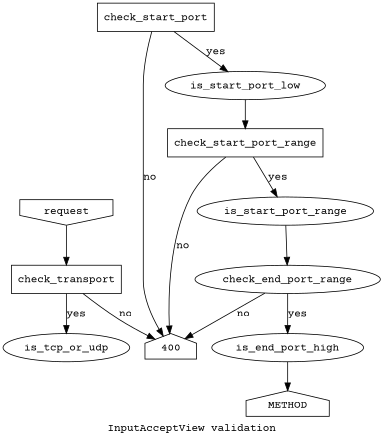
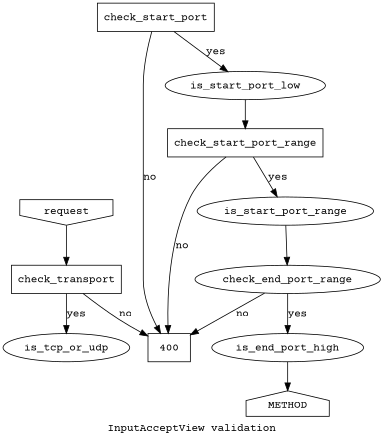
  digraph {
    fontname="Courier Prime"
    label="InputAcceptView validation"
    node [fontname="Courier Prime"]
    edge [fontname="Courier Prime"]
    request [shape=invhouse]
    check_transport [shape=box]
-   400 [shape=house]
+   400 [shape=box]
    is_tcp_or_udp
    check_start_port [shape=box]
    is_start_port_low
    check_start_port_range [shape=box]
    is_start_port_range
    check_end_port_range [shape=ellipse]
    is_end_port_high
    METHOD [shape=house]
    request -> check_transport
    check_transport -> 400 [label=no]
    check_transport -> is_tcp_or_udp [label=yes]
    check_start_port -> 400 [label=no]
    check_start_port -> is_start_port_low [label=yes]
    is_start_port_low -> check_start_port_range
    check_start_port_range -> 400 [label=no]
    check_start_port_range -> is_start_port_range [label=yes]
    is_start_port_range -> check_end_port_range
    check_end_port_range -> 400 [label=no]
    check_end_port_range -> is_end_port_high [label=yes]
    is_end_port_high -> METHOD
  }
